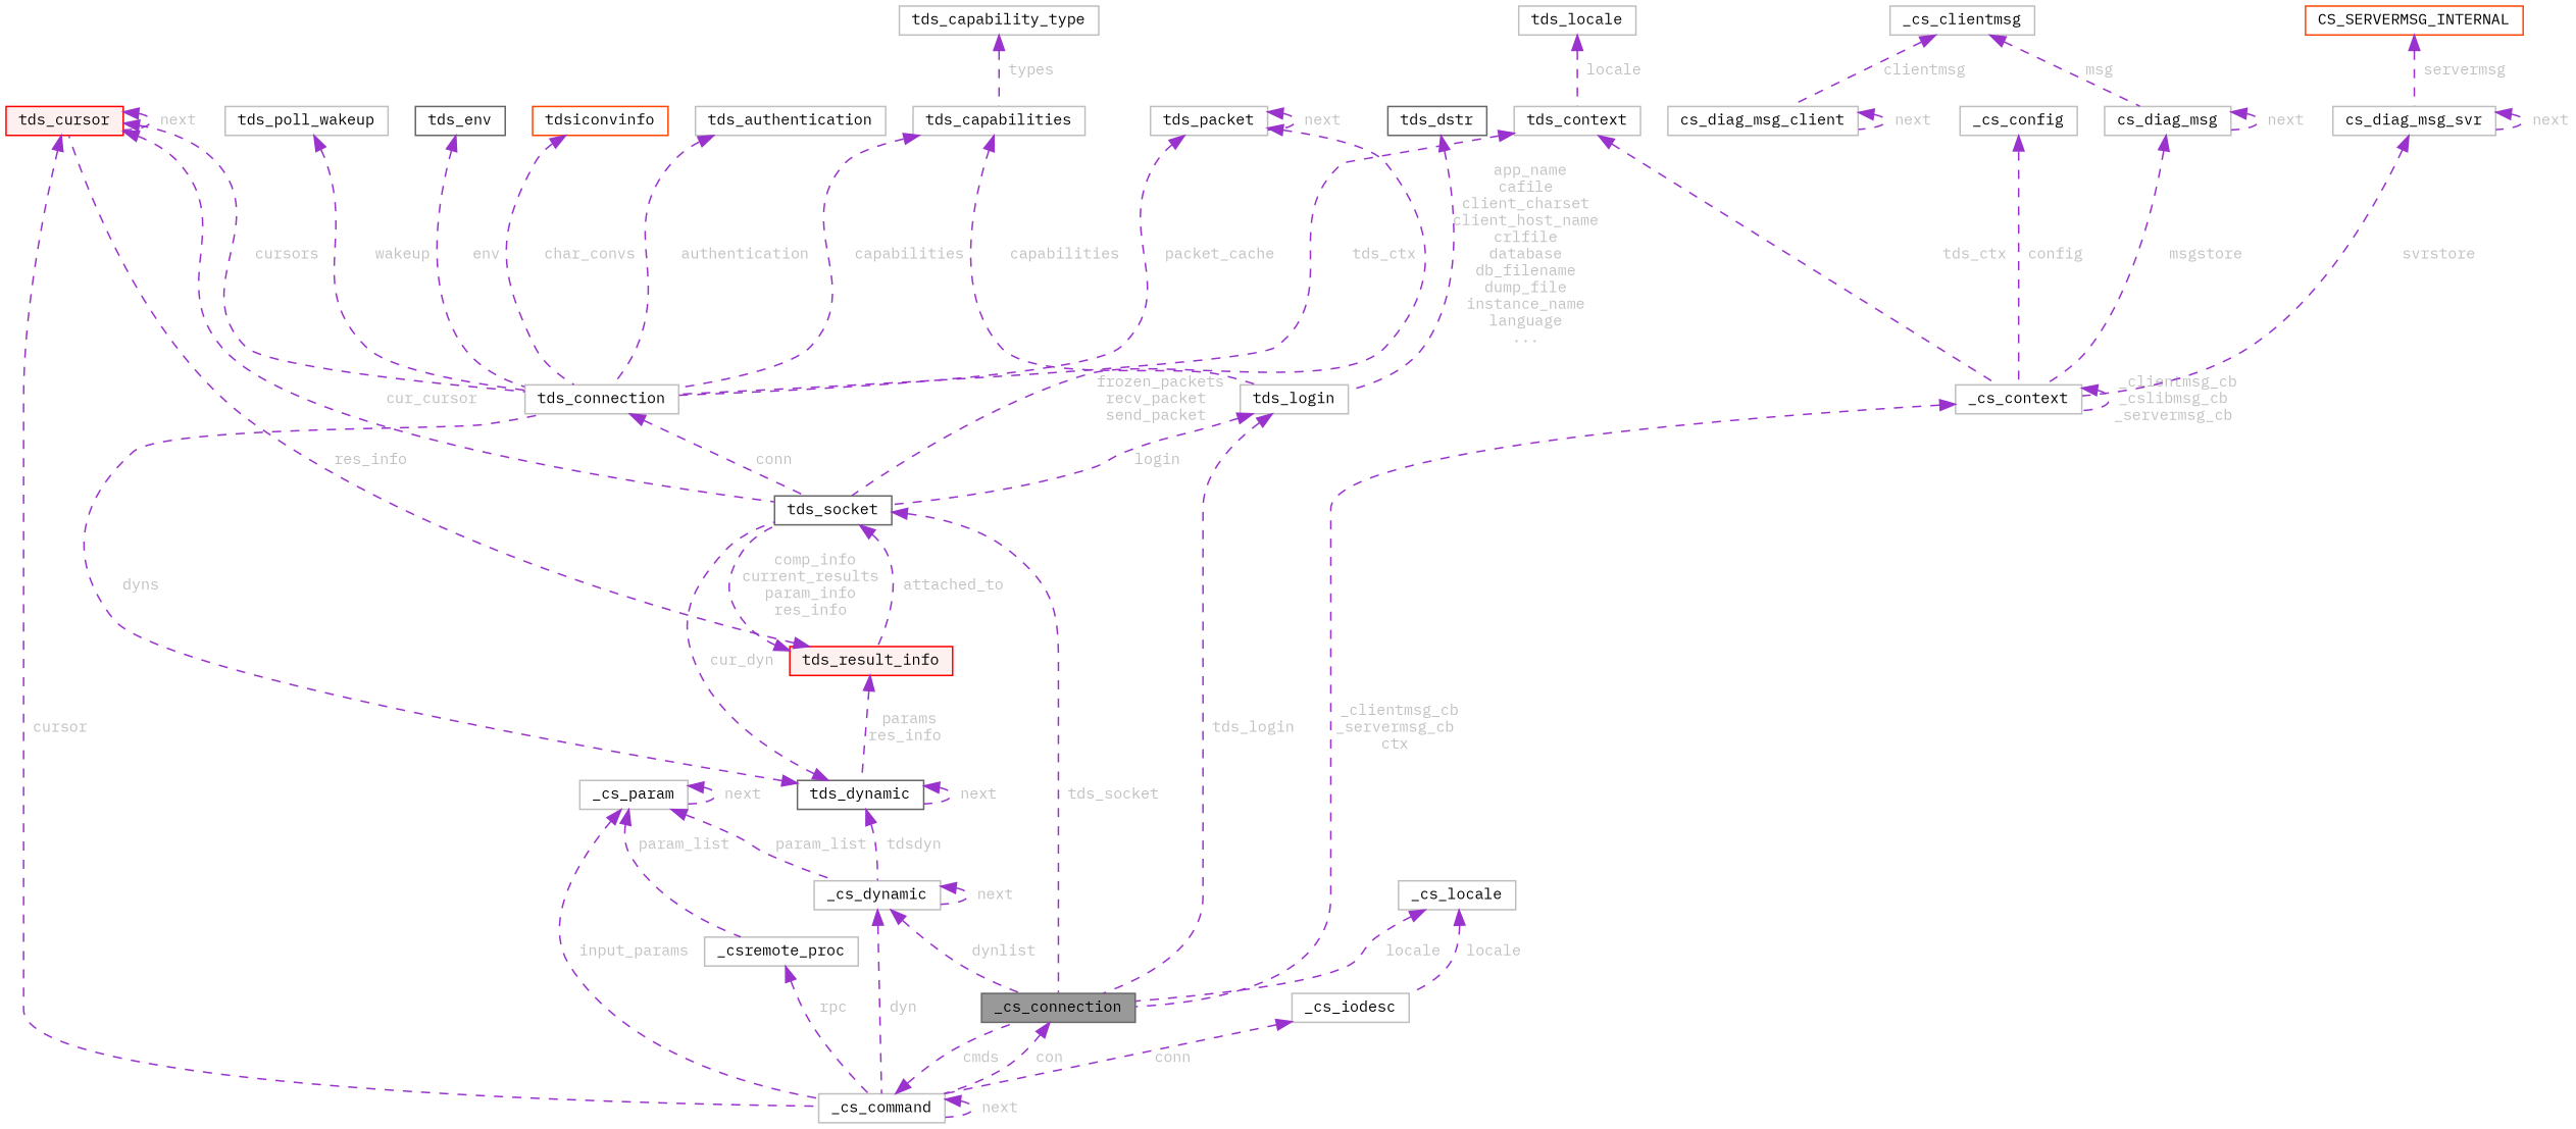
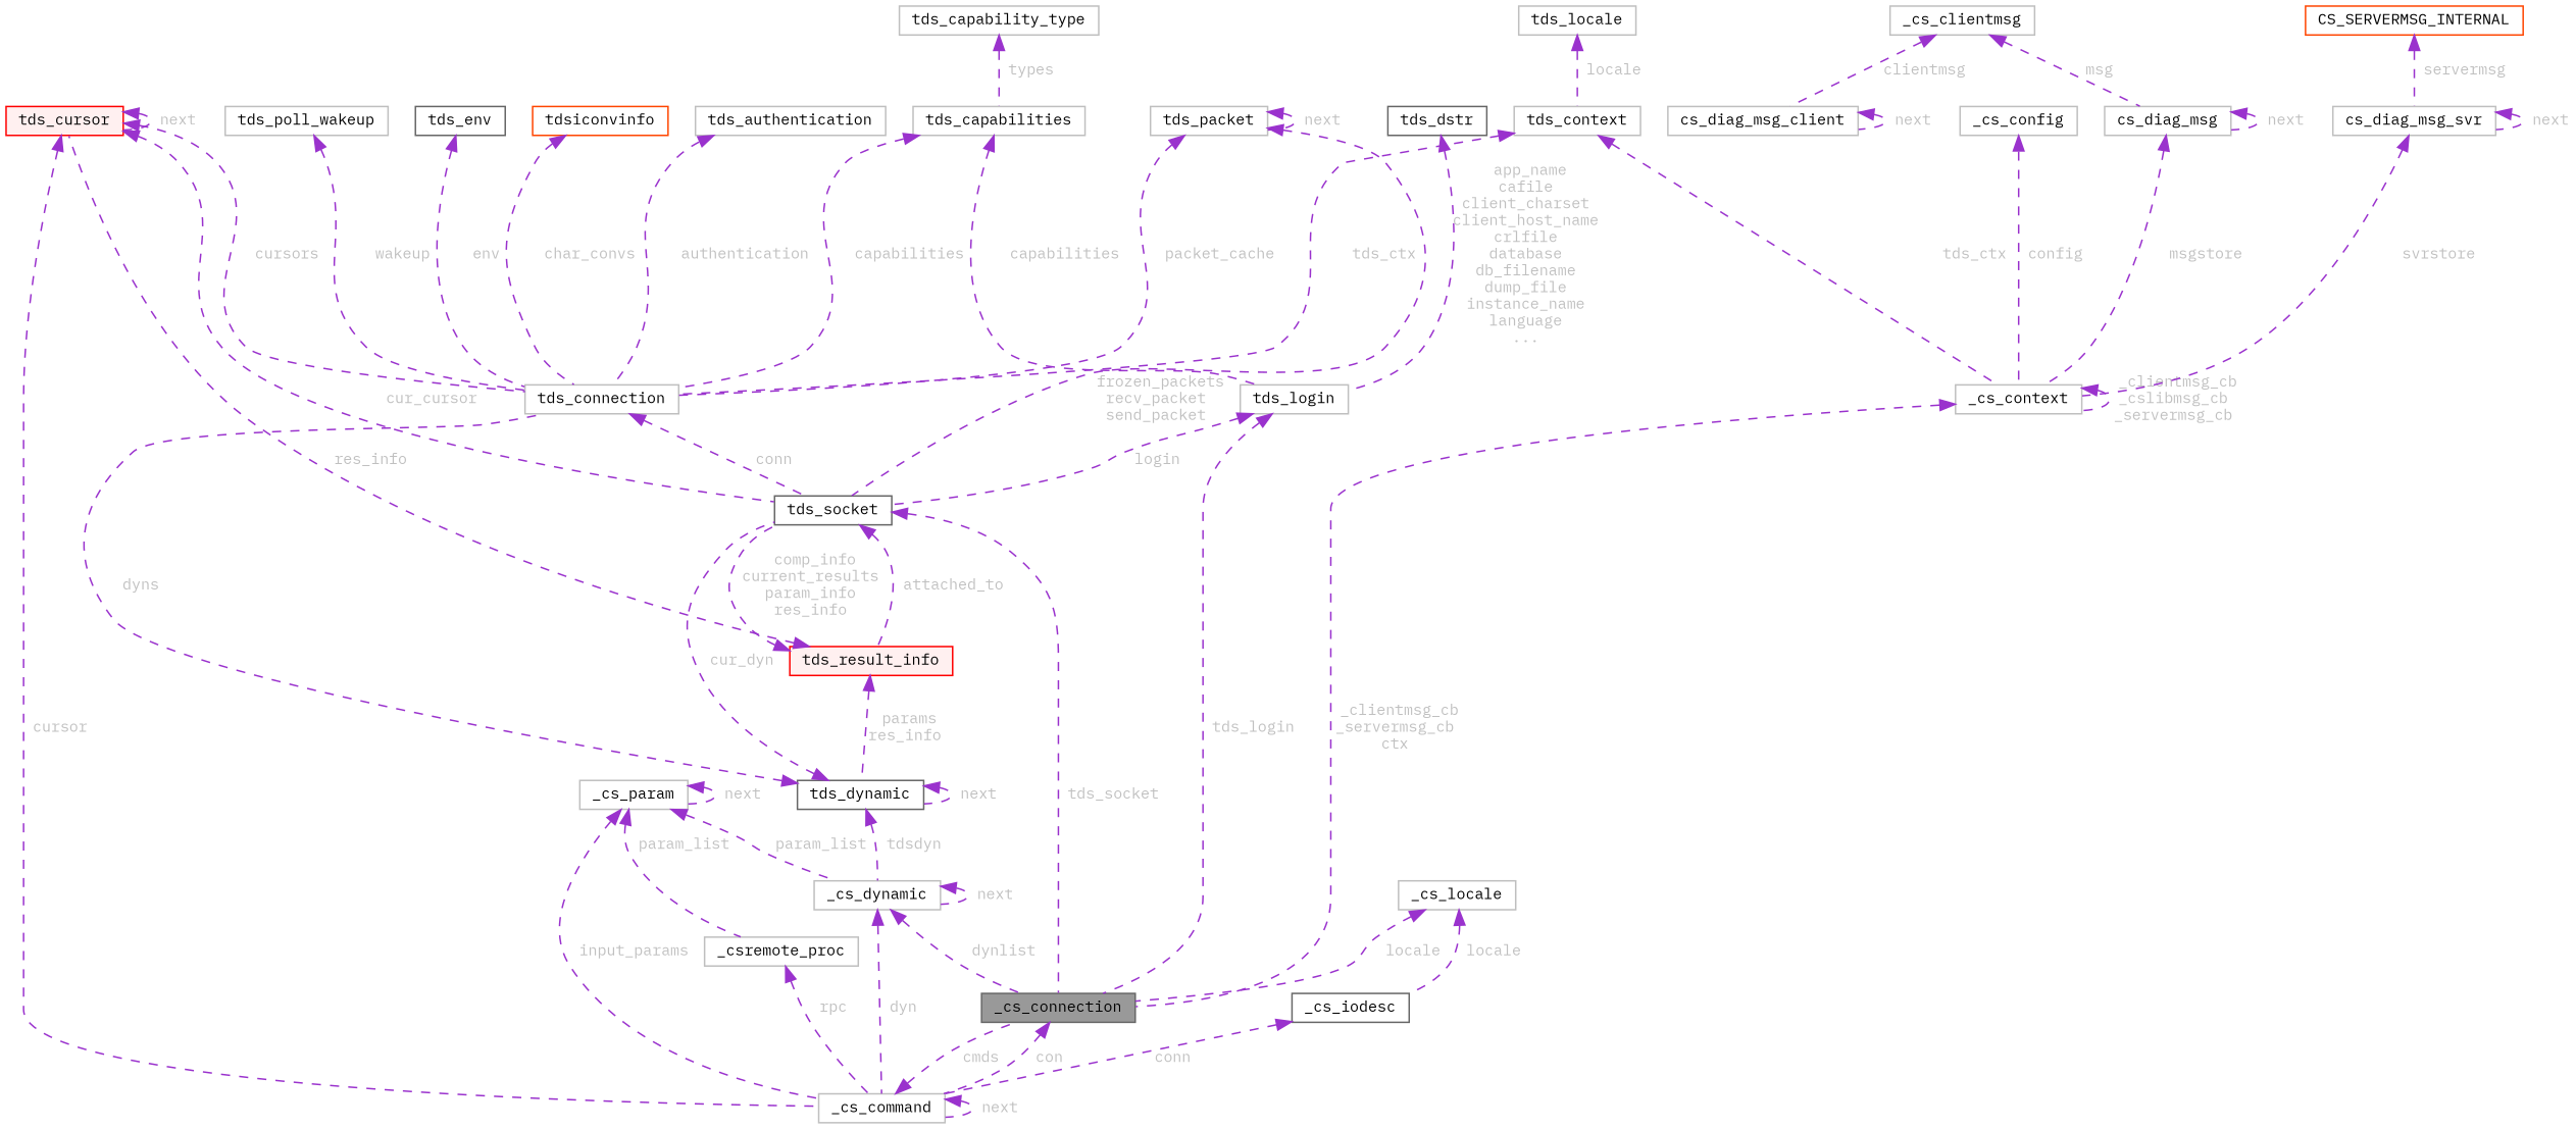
  digraph {
    fontname="IBM Plex Mono"
    rankdir=TB
    node [color=grey75 fillcolor=white fontname="IBM Plex Mono" fontsize=10 shape=box style=filled]
    edge [color=darkorchid3 dir=back fontcolor=grey fontname="IBM Plex Mono" fontsize=10 labelfontname=Helvetica labelfontsize=10 style=dashed]
    n1 [color=gray40 fillcolor=grey60 fontcolor=black height=0.2 label=_cs_connection width=0.4]
    n2 [height=0.2 label=_cs_command width=0.4]
    n3 [height=0.2 label=_cs_context width=0.4]
    n4 [height=0.2 label=cs_diag_msg_client width=0.4]
    n5 [height=0.2 label=_cs_clientmsg width=0.4]
    n6 [height=0.2 label=cs_diag_msg width=0.4]
    n7 [height=0.2 label=cs_diag_msg_svr width=0.4]
    n8 [color=orangered height=0.2 label=CS_SERVERMSG_INTERNAL width=0.4]
    n9 [height=0.2 label=tds_context width=0.4]
    n10 [height=0.2 label=tds_connection width=0.4]
    n11 [color=gray40 height=0.2 label=tds_socket width=0.4]
    n12 [height=0.2 label=tds_locale width=0.4]
    n13 [height=0.2 label=_cs_config width=0.4]
    n14 [height=0.2 label=tds_login width=0.4]
    n15 [color=red fillcolor="#FFF0F0" height=0.2 label=tds_result_info width=0.4]
    n16 [color=gray40 height=0.2 label=tds_dstr width=0.4]
    n17 [height=0.2 label=tds_capabilities width=0.4]
    n18 [height=0.2 label=tds_capability_type width=0.4]
    n19 [color=red fillcolor="#FFF0F0" height=0.2 label=tds_cursor width=0.4]
    n20 [color=gray40 height=0.2 label=tds_dynamic width=0.4]
    n21 [height=0.2 label=tds_poll_wakeup width=0.4]
    n22 [color=gray40 height=0.2 label=tds_env width=0.4]
    n23 [height=0.2 label=_cs_dynamic width=0.4]
    n24 [color=orangered height=0.2 label=tdsiconvinfo width=0.4]
    n25 [height=0.2 label=tds_packet width=0.4]
    n26 [height=0.2 label=tds_authentication width=0.4]
    n27 [height=0.2 label=_cs_locale width=0.4]
-   n28 [height=0.2 label=_cs_iodesc width=0.4]
+   n28 [color=gray40 height=0.2 label=_cs_iodesc width=0.4]
    n29 [height=0.2 label=_cs_param width=0.4]
    n30 [height=0.2 label=_csremote_proc width=0.4]
    n1 -> n2 [label=" con"]
    n2 -> n1 [label=" cmds"]
    n2 -> n2 [label=" next"]
    n3 -> n1 [label=" _clientmsg_cb\n_servermsg_cb\nctx"]
    n3 -> n3 [label=" _clientmsg_cb\n_cslibmsg_cb\n_servermsg_cb"]
    n4 -> n4 [label=" next"]
    n5 -> n4 [label=" clientmsg"]
    n5 -> n6 [label=" msg"]
    n6 -> n3 [label=" msgstore"]
    n6 -> n6 [label=" next"]
    n7 -> n3 [label=" svrstore"]
    n7 -> n7 [label=" next"]
    n8 -> n7 [label=" servermsg"]
    n9 -> n3 [label=" tds_ctx"]
    n9 -> n10 [label=" tds_ctx"]
    n10 -> n11 [label=" conn"]
    n11 -> n1 [label=" tds_socket"]
    n11 -> n15 [label=" attached_to"]
    n12 -> n9 [label=" locale"]
    n13 -> n3 [label=" config"]
    n14 -> n1 [label=" tds_login"]
    n14 -> n11 [label=" login"]
    n15 -> n11 [label=" comp_info\ncurrent_results\nparam_info\nres_info"]
    n15 -> n19 [label=" res_info"]
    n15 -> n20 [label=" params\nres_info"]
    n16 -> n14 [label=" app_name\ncafile\nclient_charset\nclient_host_name\ncrlfile\ndatabase\ndb_filename\ndump_file\ninstance_name\nlanguage\n..."]
    n17 -> n10 [label=" capabilities"]
    n17 -> n14 [label=" capabilities"]
    n18 -> n17 [label=" types"]
    n19 -> n2 [label=" cursor"]
    n19 -> n10 [label=" cursors"]
    n19 -> n11 [label=" cur_cursor"]
    n19 -> n19 [label=" next"]
    n20 -> n10 [label=" dyns"]
    n20 -> n11 [label=" cur_dyn"]
    n20 -> n20 [label=" next"]
    n20 -> n23 [label=" tdsdyn"]
    n21 -> n10 [label=" wakeup"]
    n22 -> n10 [label=" env"]
    n23 -> n1 [label=" dynlist"]
    n23 -> n2 [label=" dyn"]
    n23 -> n23 [label=" next"]
    n24 -> n10 [label=" char_convs"]
    n25 -> n10 [label=" packet_cache"]
    n25 -> n11 [label=" frozen_packets\nrecv_packet\nsend_packet"]
    n25 -> n25 [label=" next"]
    n26 -> n10 [label=" authentication"]
    n27 -> n1 [label=" locale"]
    n27 -> n28 [label=" locale"]
    n28 -> n2 [label=" conn"]
    n29 -> n2 [label=" input_params"]
    n29 -> n23 [label=" param_list"]
    n29 -> n29 [label=" next"]
    n29 -> n30 [label=" param_list"]
    n30 -> n2 [label=" rpc"]
  }
